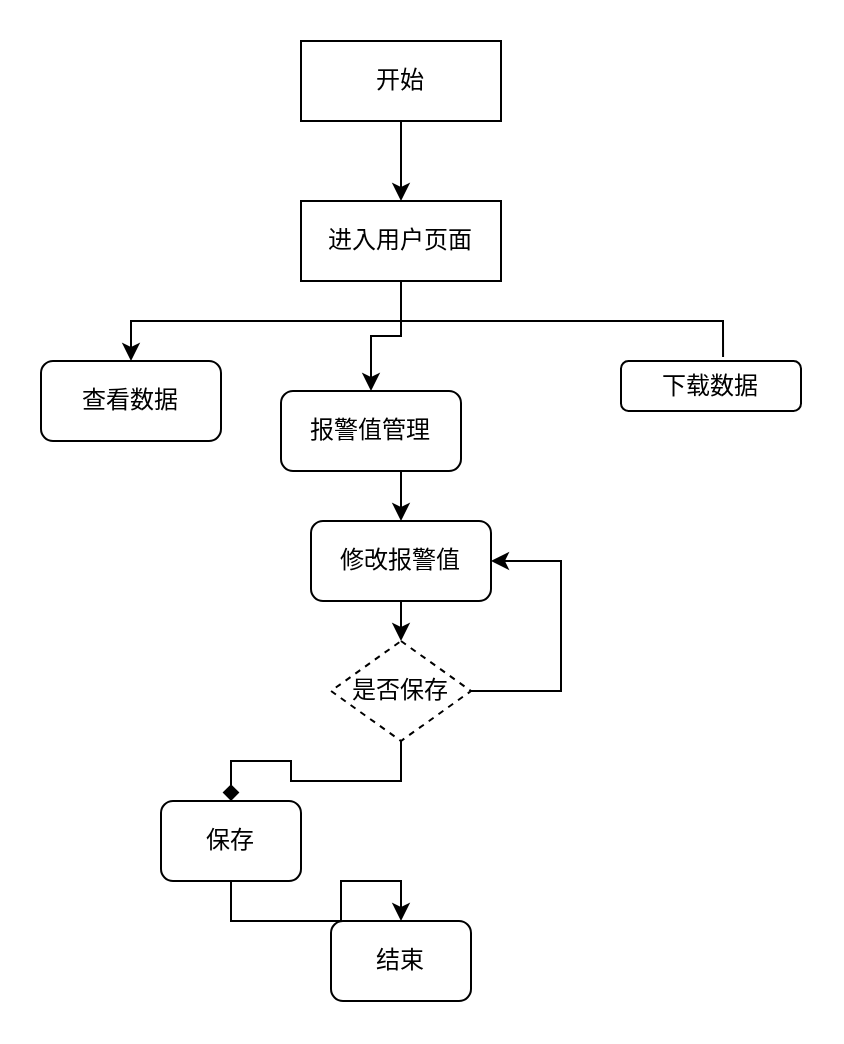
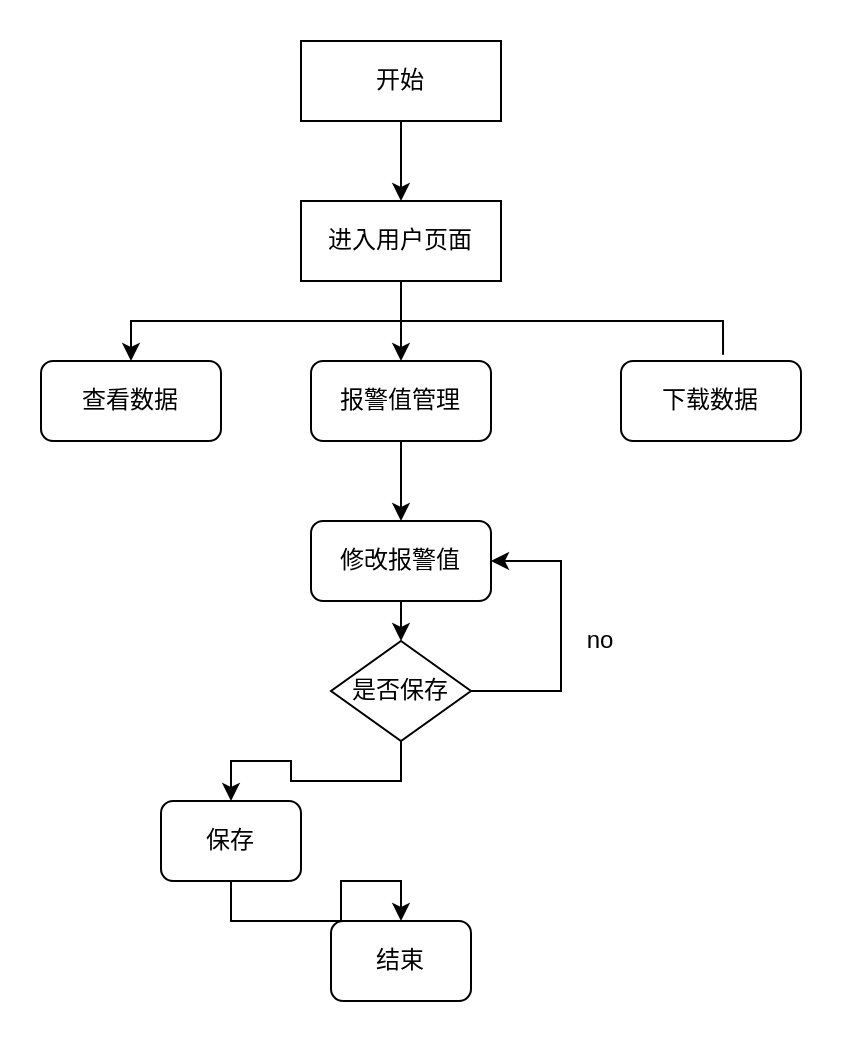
  <mxCell id="0" />
  <mxCell id="1" parent="0" />
  <mxCell id="2" style="edgeStyle=orthogonalEdgeStyle;rounded=0;orthogonalLoop=1;jettySize=auto;html=1;exitX=0.5;exitY=1;exitDx=0;exitDy=0;entryX=0.5;entryY=0;entryDx=0;entryDy=0;" edge="1" parent="1" source="3" target="7"><mxGeometry relative="1" as="geometry" /></mxCell>
  <mxCell id="3" value="开始" style="rounded=0;whiteSpace=wrap;html=1;fillColor=none;gradientColor=none;" vertex="1" parent="1"><mxGeometry x="150" y="20" width="100" height="40" as="geometry" /></mxCell>
  <mxCell id="4" style="edgeStyle=orthogonalEdgeStyle;rounded=0;orthogonalLoop=1;jettySize=auto;html=1;exitX=0.5;exitY=1;exitDx=0;exitDy=0;entryX=0.5;entryY=0;entryDx=0;entryDy=0;" edge="1" parent="1" source="7" target="11"><mxGeometry relative="1" as="geometry" /></mxCell>
  <mxCell id="5" style="edgeStyle=orthogonalEdgeStyle;rounded=0;orthogonalLoop=1;jettySize=auto;html=1;exitX=0.5;exitY=1;exitDx=0;exitDy=0;entryX=0.567;entryY=-0.079;entryDx=0;entryDy=0;entryPerimeter=0;endArrow=none;" edge="1" parent="1" source="7" target="9"><mxGeometry relative="1" as="geometry" /></mxCell>
  <mxCell id="6" style="edgeStyle=orthogonalEdgeStyle;rounded=0;orthogonalLoop=1;jettySize=auto;html=1;exitX=0.5;exitY=1;exitDx=0;exitDy=0;entryX=0.5;entryY=0;entryDx=0;entryDy=0;" edge="1" parent="1" source="7" target="8"><mxGeometry relative="1" as="geometry" /></mxCell>
  <mxCell id="7" value="进入用户页面" style="rounded=0;whiteSpace=wrap;html=1;fillColor=none;gradientColor=none;" vertex="1" parent="1"><mxGeometry x="150" y="100" width="100" height="40" as="geometry" /></mxCell>
  <mxCell id="8" value="查看数据" style="rounded=1;whiteSpace=wrap;html=1;fillColor=none;gradientColor=none;" vertex="1" parent="1"><mxGeometry x="20" y="180" width="90" height="40" as="geometry" /></mxCell>
- <mxCell id="9" value="下载数据" style="rounded=1;whiteSpace=wrap;html=1;fillColor=none;gradientColor=none;" vertex="1" parent="1"><mxGeometry x="310" y="180" width="90" height="25" as="geometry" /></mxCell>
+ <mxCell id="9" value="下载数据" style="rounded=1;whiteSpace=wrap;html=1;fillColor=none;gradientColor=none;" vertex="1" parent="1"><mxGeometry x="310" y="180" width="90" height="40" as="geometry" /></mxCell>
  <mxCell id="10" style="edgeStyle=orthogonalEdgeStyle;rounded=0;orthogonalLoop=1;jettySize=auto;html=1;exitX=0.5;exitY=1;exitDx=0;exitDy=0;entryX=0.5;entryY=0;entryDx=0;entryDy=0;" edge="1" parent="1" source="11" target="13"><mxGeometry relative="1" as="geometry" /></mxCell>
- <mxCell id="11" value="报警值管理" style="rounded=1;whiteSpace=wrap;html=1;fillColor=none;gradientColor=none;" vertex="1" parent="1"><mxGeometry x="140" y="195" width="90" height="40" as="geometry" /></mxCell>
+ <mxCell id="11" value="报警值管理" style="rounded=1;whiteSpace=wrap;html=1;fillColor=none;gradientColor=none;" vertex="1" parent="1"><mxGeometry x="155" y="180" width="90" height="40" as="geometry" /></mxCell>
  <mxCell id="12" style="edgeStyle=orthogonalEdgeStyle;rounded=0;orthogonalLoop=1;jettySize=auto;html=1;exitX=0.5;exitY=1;exitDx=0;exitDy=0;entryX=0.5;entryY=0;entryDx=0;entryDy=0;" edge="1" parent="1" source="13" target="16"><mxGeometry relative="1" as="geometry" /></mxCell>
  <mxCell id="13" value="修改报警值" style="rounded=1;whiteSpace=wrap;html=1;fillColor=none;gradientColor=none;" vertex="1" parent="1"><mxGeometry x="155" y="260" width="90" height="40" as="geometry" /></mxCell>
- <mxCell id="14" style="edgeStyle=orthogonalEdgeStyle;rounded=0;orthogonalLoop=1;jettySize=auto;html=1;exitX=0.5;exitY=1;exitDx=0;exitDy=0;entryX=0.5;entryY=0;entryDx=0;entryDy=0;endArrow=diamond;" edge="1" parent="1" source="16" target="18"><mxGeometry relative="1" as="geometry" /></mxCell>
+ <mxCell id="14" style="edgeStyle=orthogonalEdgeStyle;rounded=0;orthogonalLoop=1;jettySize=auto;html=1;exitX=0.5;exitY=1;exitDx=0;exitDy=0;entryX=0.5;entryY=0;entryDx=0;entryDy=0;" edge="1" parent="1" source="16" target="18"><mxGeometry relative="1" as="geometry" /></mxCell>
  <mxCell id="15" style="edgeStyle=orthogonalEdgeStyle;rounded=0;orthogonalLoop=1;jettySize=auto;html=1;exitX=1;exitY=0.5;exitDx=0;exitDy=0;entryX=1;entryY=0.5;entryDx=0;entryDy=0;" edge="1" parent="1" source="16" target="13"><mxGeometry relative="1" as="geometry"><Array as="points"><mxPoint x="280" y="345" /><mxPoint x="280" y="280" /></Array></mxGeometry></mxCell>
- <mxCell id="16" value="是否保存" style="rhombus;whiteSpace=wrap;html=1;rounded=0;fillColor=none;gradientColor=none;dashed=1;" vertex="1" parent="1"><mxGeometry x="165" y="320" width="70" height="50" as="geometry" /></mxCell>
+ <mxCell id="16" value="是否保存" style="rhombus;whiteSpace=wrap;html=1;rounded=0;fillColor=none;gradientColor=none;" vertex="1" parent="1"><mxGeometry x="165" y="320" width="70" height="50" as="geometry" /></mxCell>
  <mxCell id="17" style="edgeStyle=orthogonalEdgeStyle;rounded=0;orthogonalLoop=1;jettySize=auto;html=1;exitX=0.5;exitY=1;exitDx=0;exitDy=0;entryX=0.5;entryY=0;entryDx=0;entryDy=0;" edge="1" parent="1" source="18" target="19"><mxGeometry relative="1" as="geometry" /></mxCell>
  <mxCell id="18" value="保存" style="rounded=1;whiteSpace=wrap;html=1;fillColor=none;gradientColor=none;" vertex="1" parent="1"><mxGeometry x="80" y="400" width="70" height="40" as="geometry" /></mxCell>
  <mxCell id="19" value="结束" style="rounded=1;whiteSpace=wrap;html=1;fillColor=none;gradientColor=none;" vertex="1" parent="1"><mxGeometry x="165" y="460" width="70" height="40" as="geometry" /></mxCell>
+ <mxCell id="20" value="no" style="text;html=1;strokeColor=none;fillColor=none;align=center;verticalAlign=middle;whiteSpace=wrap;rounded=0;" vertex="1" parent="1"><mxGeometry x="280" y="310" width="40" height="20" as="geometry" /></mxCell>
